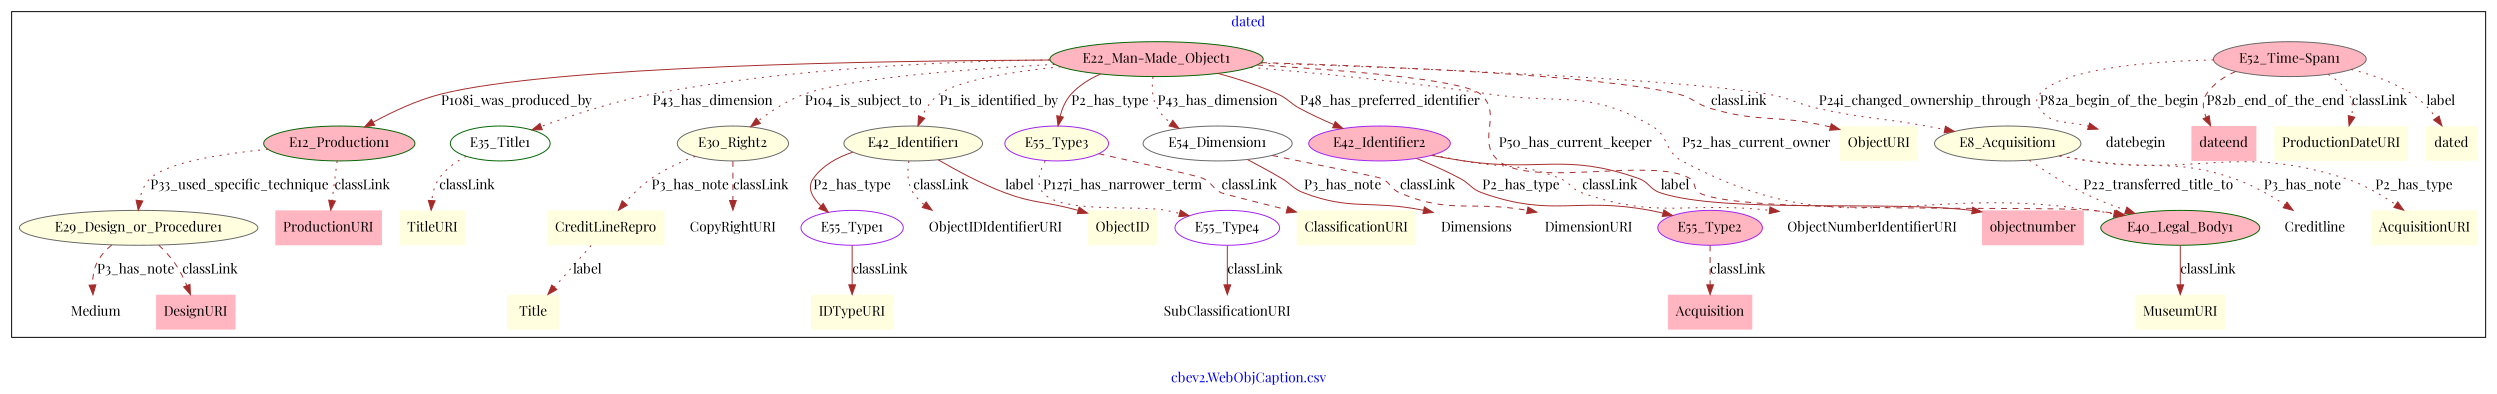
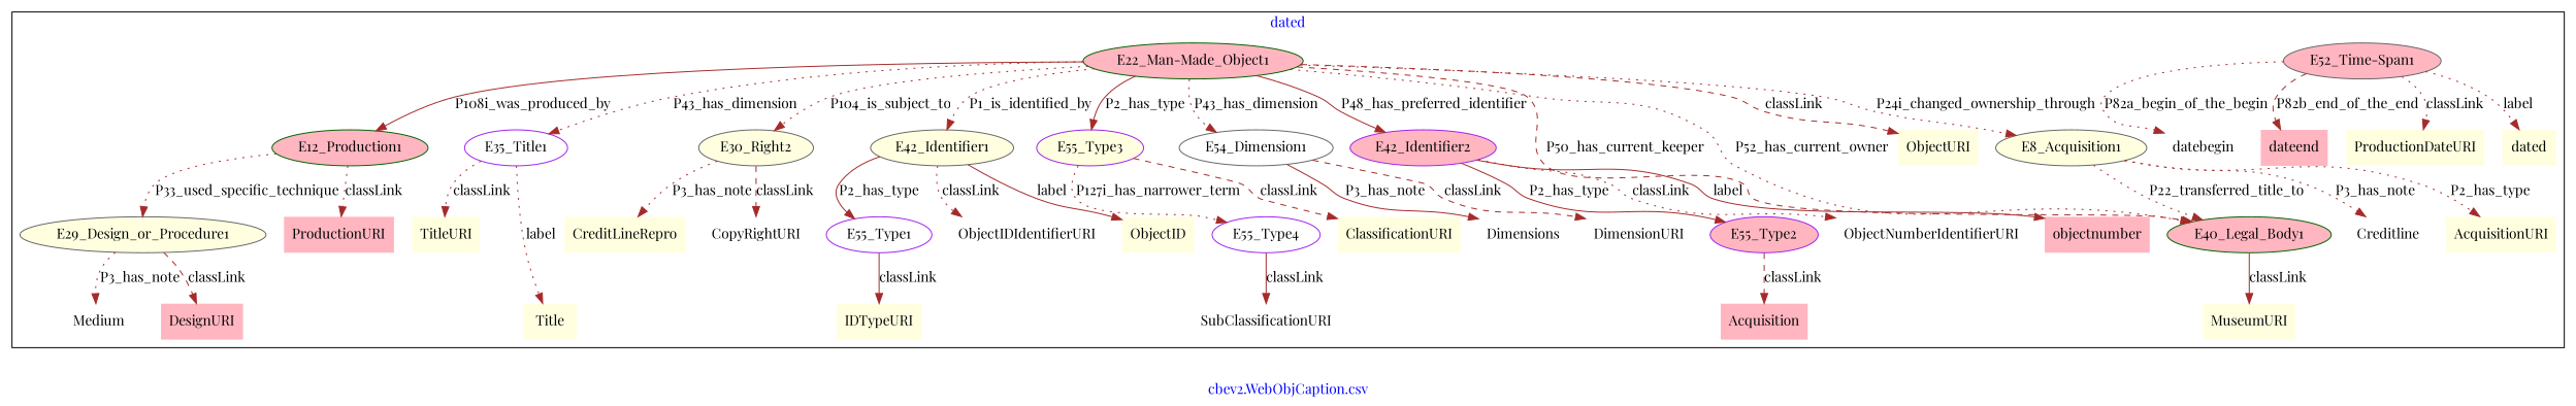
  digraph {
    fontcolor=blue
    fontname="Playfair Display"
    label="cbev2.WebObjCaption.csv"
    remincross=true
    node [color=gray40 fillcolor=lightyellow fontname="Playfair Display" style=filled shape=plaintext]
    edge [color=brown fontcolor=black fontname="Playfair Display" style=dotted]
    n1 [color=darkgreen fillcolor=lightpink label=E12_Production1 shape=""]
    n2 [label=E29_Design_or_Procedure1 shape=""]
    n3 [fillcolor=lightpink label="E52_Time-Span1" shape=""]
    n4 [color=darkgreen fillcolor=lightpink label=ProductionURI]
    n5 [color=darkgreen fillcolor=lightpink label="E22_Man-Made_Object1" shape=""]
-   n6 [color=darkgreen fillcolor=white label=E35_Title1 shape=""]
+   n6 [color=purple fillcolor=white label=E35_Title1 shape=""]
    n7 [label=E30_Right2 shape=""]
    n8 [label=E42_Identifier1 shape=""]
    n9 [color=purple label=E55_Type3 shape=""]
    n10 [fillcolor=white label=E54_Dimension1 shape=""]
    n11 [color=purple fillcolor=lightpink label=E42_Identifier2 shape=""]
    n12 [color=darkgreen fillcolor=lightpink label=E40_Legal_Body1 shape=""]
    n13 [label=ObjectURI]
    n14 [color=darkgreen fillcolor=white label=Medium]
    n15 [fillcolor=lightpink label=DesignURI]
    n16 [label=CreditLineRepro]
    n17 [fillcolor=white label=CopyRightURI]
    n18 [color=darkgreen label=TitleURI]
    n19 [color=darkgreen label=Title]
    n20 [color=purple label=MuseumURI]
    n21 [color=purple fillcolor=white label=E55_Type1 shape=""]
    n22 [color=purple fillcolor=white label=ObjectIDIdentifierURI]
    n23 [color=purple label=ObjectID]
    n24 [color=purple fillcolor=lightpink label=E55_Type2 shape=""]
    n25 [color=darkgreen fillcolor=white label=ObjectNumberIdentifierURI]
    n26 [fillcolor=lightpink label=objectnumber]
    n27 [color=purple fillcolor=white label=datebegin]
    n28 [color=purple fillcolor=lightpink label=dateend]
    n29 [label=ProductionDateURI]
    n30 [label=dated]
    n31 [fillcolor=white label=Dimensions]
    n32 [color=purple fillcolor=white label=DimensionURI]
    n33 [color=darkgreen label=IDTypeURI]
    n34 [color=darkgreen fillcolor=lightpink label=Acquisition]
    n35 [color=purple fillcolor=white label=E55_Type4 shape=""]
    n36 [label=ClassificationURI]
    n37 [fillcolor=white label=SubClassificationURI]
    n38 [label=E8_Acquisition1 shape=""]
    n39 [fillcolor=white label=Creditline]
    n40 [color=darkgreen label=AcquisitionURI]
    subgraph cluster_1 {
      label=dated
      n1
      n2
      n3
      n4
      n5
      n6
      n7
      n8
      n9
      n10
      n11
      n12
      n13
      n14
      n15
      n16
      n17
      n18
      n19
      n20
      n21
      n22
      n23
      n24
      n25
      n26
      n27
      n28
      n29
      n30
      n31
      n32
      n33
      n34
      n35
      n36
      n37
      n38
      n39
      n40
    }
    n1 -> n2 [label=P33_used_specific_technique]
    n1 -> n4 [label=classLink]
-   n2 -> n14 [label=P3_has_note style=dashed]
+   n2 -> n14 [label=P3_has_note]
    n2 -> n15 [label=classLink style=dashed]
    n3 -> n27 [label=P82a_begin_of_the_begin]
    n3 -> n28 [label=P82b_end_of_the_end style=dashed]
    n3 -> n29 [label=classLink]
    n3 -> n30 [label=label]
    n5 -> n1 [label=P108i_was_produced_by style=solid]
    n5 -> n6 [label=P43_has_dimension]
    n5 -> n7 [label=P104_is_subject_to]
    n5 -> n8 [label=P1_is_identified_by]
    n5 -> n9 [label=P2_has_type style=solid]
    n5 -> n10 [label=P43_has_dimension]
    n5 -> n11 [label=P48_has_preferred_identifier style=solid]
    n5 -> n12 [label=P50_has_current_keeper style=dashed]
    n5 -> n12 [label=P52_has_current_owner]
    n5 -> n13 [label=classLink style=dashed]
    n5 -> n38 [label=P24i_changed_ownership_through]
    n6 -> n18 [label=classLink]
-   n16 -> n19 [label=label]
+   n6 -> n19 [label=label]
    n7 -> n16 [label=P3_has_note]
    n7 -> n17 [label=classLink style=dashed]
    n8 -> n21 [label=P2_has_type style=solid]
    n8 -> n22 [label=classLink]
    n8 -> n23 [label=label style=solid]
    n9 -> n35 [label=P127i_has_narrower_term]
    n9 -> n36 [label=classLink style=dashed]
    n10 -> n31 [label=P3_has_note style=solid]
    n10 -> n32 [label=classLink style=dashed]
    n11 -> n24 [label=P2_has_type style=solid]
    n11 -> n25 [label=classLink]
    n11 -> n26 [label=label style=solid]
    n12 -> n20 [label=classLink style=solid]
    n21 -> n33 [label=classLink style=solid]
    n24 -> n34 [label=classLink style=dashed]
    n35 -> n37 [label=classLink style=solid]
    n38 -> n12 [label=P22_transferred_title_to]
    n38 -> n39 [label=P3_has_note]
    n38 -> n40 [label=P2_has_type]
  }
